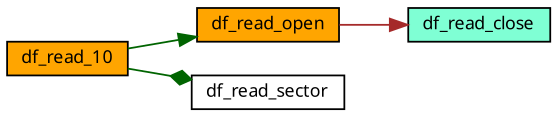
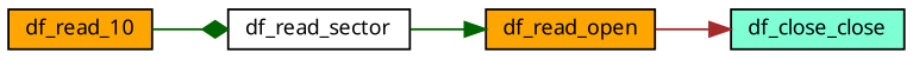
  digraph {
    rankdir=LR
    node [color=black fillcolor=orange fontname="FreeSans.ttf" fontsize=10 shape=record style=filled]
    edge [arrowhead=normal color=darkgreen fontname="FreeSans.ttf" fontsize=10 labelfontname="FreeSans.ttf" labelfontsize=10 style=solid]
    n1 [fontcolor=black height=0.2 label=df_read_10 width=0.4]
    n2 [height=0.2 label=df_read_open width=0.4]
    n3 [fillcolor=white height=0.2 label=df_read_sector width=0.4]
-   n4 [fillcolor=aquamarine height=0.2 label=df_read_close width=0.4]
-   n1 -> n2
+   n4 [fillcolor=aquamarine height=0.2 label=df_close_close width=0.4]
+   n3 -> n2
    n1 -> n3 [arrowhead=diamond]
    n2 -> n4 [color=brown]
  }
